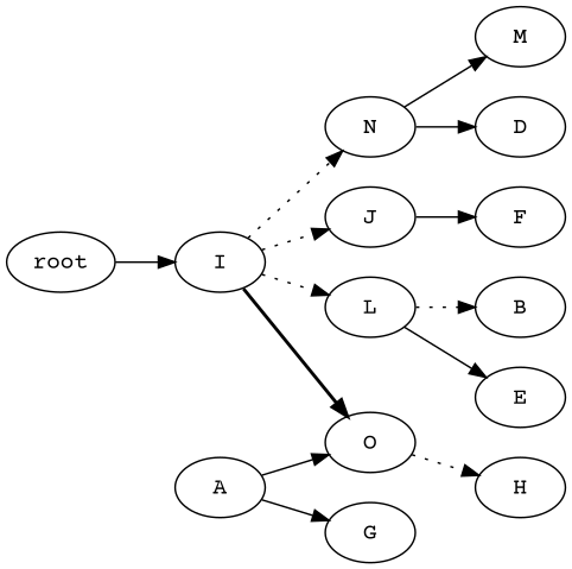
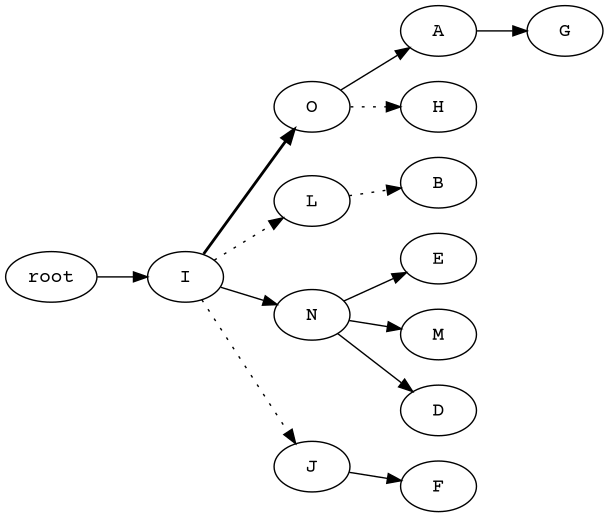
  digraph {
    fontname="Courier Prime"
    rankdir=LR
    node [fontname="Courier Prime"]
    edge [fontname="Courier Prime" style=solid]
    n1 [label=root]
    n2 [label=I]
    n3 [label=O]
    n4 [label=L]
    n5 [label=N]
    n6 [label=J]
    n7 [label=A]
    n8 [label=H]
    n9 [label=E]
    n10 [label=B]
    n11 [label=M]
    n12 [label=D]
    n13 [label=F]
    n14 [label=G]
    n1 -> n2
    n2 -> n3 [style=bold]
    n2 -> n4 [style=dotted]
-   n2 -> n5 [style=dotted]
+   n2 -> n5
    n2 -> n6 [style=dotted]
-   n7 -> n3
+   n3 -> n7
    n3 -> n8 [style=dotted]
-   n4 -> n9
+   n5 -> n9
    n4 -> n10 [style=dotted]
    n5 -> n11
    n5 -> n12
    n6 -> n13
    n7 -> n14
  }
